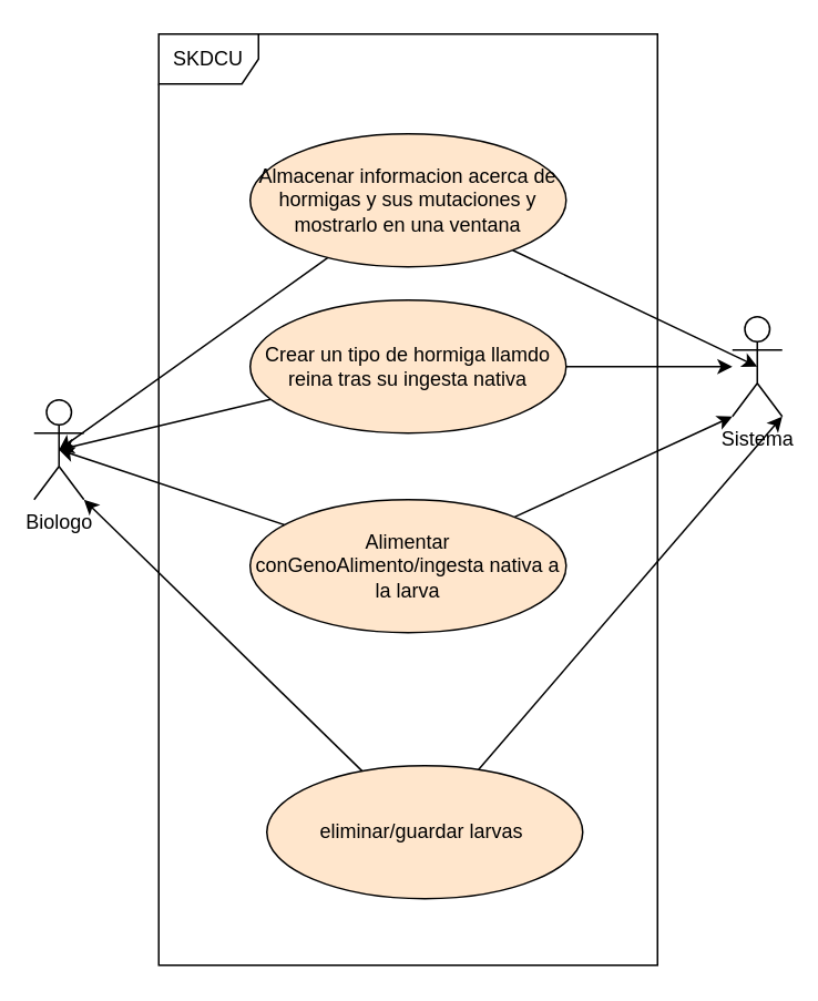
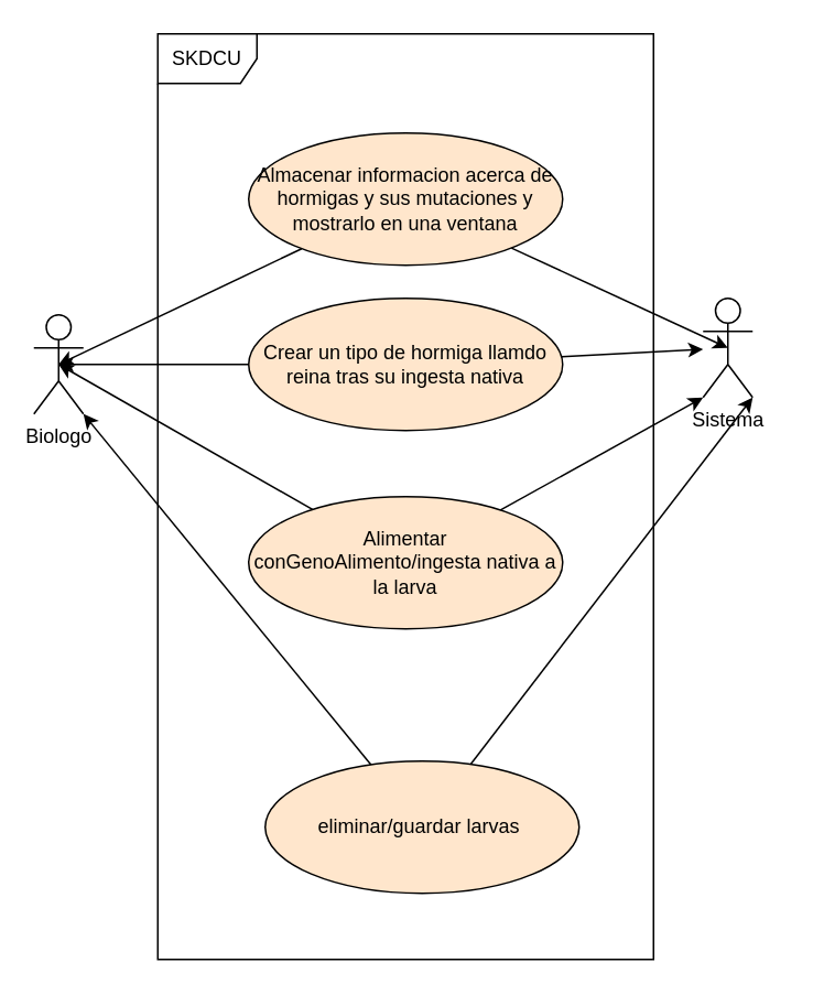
  <mxCell id="0" />
  <mxCell id="1" parent="0" />
- <mxCell id="2" value="Biologo" style="shape=umlActor;verticalLabelPosition=bottom;verticalAlign=top;html=1;" parent="1" vertex="1"><mxGeometry x="20" y="240" width="30" height="60" as="geometry" /></mxCell>
- <mxCell id="3" value="Sistema" style="shape=umlActor;verticalLabelPosition=bottom;verticalAlign=top;html=1;" parent="1" vertex="1"><mxGeometry x="440" y="190" width="30" height="60" as="geometry" /></mxCell>
+ <mxCell id="2" value="Biologo" style="shape=umlActor;verticalLabelPosition=bottom;verticalAlign=top;html=1;" parent="1" vertex="1"><mxGeometry x="20" y="190" width="30" height="60" as="geometry" /></mxCell>
+ <mxCell id="3" value="Sistema" style="shape=umlActor;verticalLabelPosition=bottom;verticalAlign=top;html=1;" parent="1" vertex="1"><mxGeometry x="425" y="180" width="30" height="60" as="geometry" /></mxCell>
  <mxCell id="4" style="edgeStyle=none;html=1;entryX=0.5;entryY=0.5;entryDx=0;entryDy=0;entryPerimeter=0;" edge="1" parent="1" source="6" target="2"><mxGeometry relative="1" as="geometry" /></mxCell>
  <mxCell id="5" style="edgeStyle=none;html=1;entryX=0.5;entryY=0.5;entryDx=0;entryDy=0;entryPerimeter=0;" edge="1" parent="1" source="6" target="3"><mxGeometry relative="1" as="geometry" /></mxCell>
  <mxCell id="6" value="Almacenar informacion acerca de hormigas y sus mutaciones y mostrarlo en una ventana" style="ellipse;whiteSpace=wrap;html=1;fillColor=#FFE6CC;" parent="1" vertex="1"><mxGeometry x="150" y="80" width="190" height="80" as="geometry" /></mxCell>
  <mxCell id="7" style="edgeStyle=none;html=1;entryX=0.5;entryY=0.5;entryDx=0;entryDy=0;entryPerimeter=0;" edge="1" parent="1" source="9" target="2"><mxGeometry relative="1" as="geometry" /></mxCell>
  <mxCell id="8" style="edgeStyle=none;html=1;" edge="1" parent="1" source="9" target="3"><mxGeometry relative="1" as="geometry" /></mxCell>
  <mxCell id="9" value="Crear un tipo de hormiga llamdo reina tras su ingesta nativa" style="ellipse;whiteSpace=wrap;html=1;fillColor=#FFE6CC;" vertex="1" parent="1"><mxGeometry x="150" y="180" width="190" height="80" as="geometry" /></mxCell>
  <mxCell id="10" style="edgeStyle=none;html=1;entryX=0.5;entryY=0.5;entryDx=0;entryDy=0;entryPerimeter=0;" edge="1" parent="1" source="12" target="2"><mxGeometry relative="1" as="geometry" /></mxCell>
  <mxCell id="11" style="edgeStyle=none;html=1;entryX=0;entryY=1;entryDx=0;entryDy=0;entryPerimeter=0;" edge="1" parent="1" source="12" target="3"><mxGeometry relative="1" as="geometry" /></mxCell>
  <mxCell id="12" value="Alimentar conGenoAlimento/ingesta nativa a la larva" style="ellipse;whiteSpace=wrap;html=1;fillColor=#FFE6CC;" vertex="1" parent="1"><mxGeometry x="150" y="300" width="190" height="80" as="geometry" /></mxCell>
  <mxCell id="13" style="edgeStyle=none;html=1;entryX=1;entryY=1;entryDx=0;entryDy=0;entryPerimeter=0;" edge="1" parent="1" source="15" target="2"><mxGeometry relative="1" as="geometry" /></mxCell>
  <mxCell id="14" style="edgeStyle=none;html=1;entryX=1;entryY=1;entryDx=0;entryDy=0;entryPerimeter=0;" edge="1" parent="1" source="15" target="3"><mxGeometry relative="1" as="geometry" /></mxCell>
  <mxCell id="15" value="eliminar/guardar larvas&amp;nbsp;" style="ellipse;whiteSpace=wrap;html=1;fillColor=#FFE6CC;" vertex="1" parent="1"><mxGeometry x="160" y="460" width="190" height="80" as="geometry" /></mxCell>
  <mxCell id="16" value="SKDCU" style="shape=umlFrame;whiteSpace=wrap;html=1;" vertex="1" parent="1"><mxGeometry x="95" y="20" width="300" height="560" as="geometry" /></mxCell>
